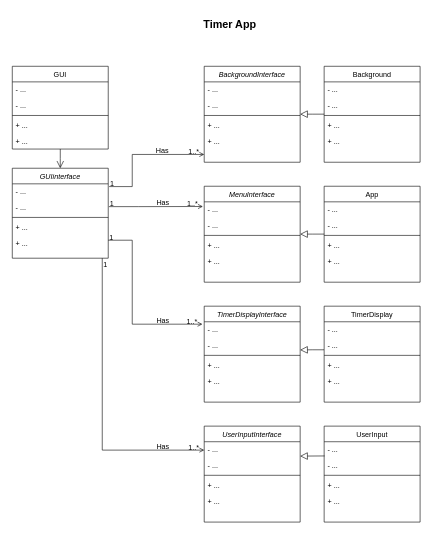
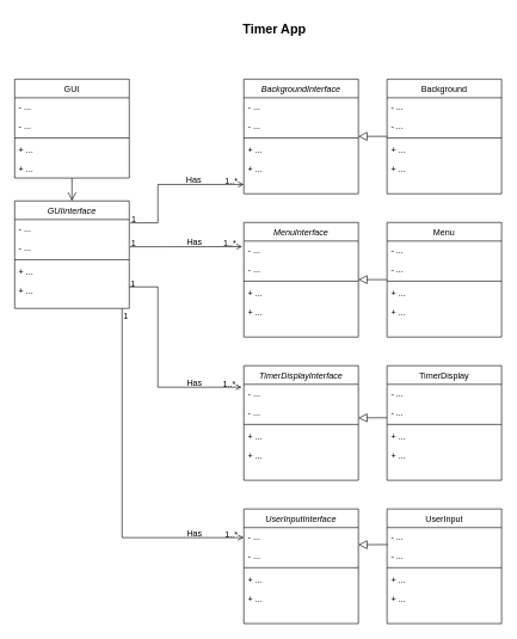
  <mxCell id="0" />
  <mxCell id="1" parent="0" />
  <mxCell id="2" value="GUIinterface" style="swimlane;fontStyle=2;align=center;verticalAlign=top;childLayout=stackLayout;horizontal=1;startSize=26;horizontalStack=0;resizeParent=1;resizeLast=0;collapsible=1;marginBottom=0;rounded=0;shadow=0;strokeWidth=1;" parent="1" vertex="1"><mxGeometry x="20" y="280" width="160" height="150" as="geometry"><mxRectangle x="230" y="140" width="160" height="26" as="alternateBounds" /></mxGeometry></mxCell>
  <mxCell id="3" value="- ..." style="text;align=left;verticalAlign=top;spacingLeft=4;spacingRight=4;overflow=hidden;rotatable=0;points=[[0,0.5],[1,0.5]];portConstraint=eastwest;" parent="2" vertex="1"><mxGeometry y="26" width="160" height="26" as="geometry" /></mxCell>
  <mxCell id="4" value="- ..." style="text;align=left;verticalAlign=top;spacingLeft=4;spacingRight=4;overflow=hidden;rotatable=0;points=[[0,0.5],[1,0.5]];portConstraint=eastwest;rounded=0;shadow=0;html=0;" parent="2" vertex="1"><mxGeometry y="52" width="160" height="26" as="geometry" /></mxCell>
  <mxCell id="5" value="" style="line;html=1;strokeWidth=1;align=left;verticalAlign=middle;spacingTop=-1;spacingLeft=3;spacingRight=3;rotatable=0;labelPosition=right;points=[];portConstraint=eastwest;" parent="2" vertex="1"><mxGeometry y="78" width="160" height="8" as="geometry" /></mxCell>
  <mxCell id="6" value="+ ..." style="text;align=left;verticalAlign=top;spacingLeft=4;spacingRight=4;overflow=hidden;rotatable=0;points=[[0,0.5],[1,0.5]];portConstraint=eastwest;" parent="2" vertex="1"><mxGeometry y="86" width="160" height="26" as="geometry" /></mxCell>
  <mxCell id="7" value="+ ..." style="text;align=left;verticalAlign=top;spacingLeft=4;spacingRight=4;overflow=hidden;rotatable=0;points=[[0,0.5],[1,0.5]];portConstraint=eastwest;" vertex="1" parent="2"><mxGeometry y="112" width="160" height="26" as="geometry" /></mxCell>
  <mxCell id="8" value="GUI" style="swimlane;fontStyle=0;align=center;verticalAlign=top;childLayout=stackLayout;horizontal=1;startSize=26;horizontalStack=0;resizeParent=1;resizeLast=0;collapsible=1;marginBottom=0;rounded=0;shadow=0;strokeWidth=1;" parent="1" vertex="1"><mxGeometry x="20" y="110" width="160" height="138" as="geometry"><mxRectangle x="130" y="380" width="160" height="26" as="alternateBounds" /></mxGeometry></mxCell>
  <mxCell id="9" value="- ..." style="text;align=left;verticalAlign=top;spacingLeft=4;spacingRight=4;overflow=hidden;rotatable=0;points=[[0,0.5],[1,0.5]];portConstraint=eastwest;" parent="8" vertex="1"><mxGeometry y="26" width="160" height="26" as="geometry" /></mxCell>
  <mxCell id="10" value="- ..." style="text;align=left;verticalAlign=top;spacingLeft=4;spacingRight=4;overflow=hidden;rotatable=0;points=[[0,0.5],[1,0.5]];portConstraint=eastwest;rounded=0;shadow=0;html=0;" parent="8" vertex="1"><mxGeometry y="52" width="160" height="26" as="geometry" /></mxCell>
  <mxCell id="11" value="" style="line;html=1;strokeWidth=1;align=left;verticalAlign=middle;spacingTop=-1;spacingLeft=3;spacingRight=3;rotatable=0;labelPosition=right;points=[];portConstraint=eastwest;" parent="8" vertex="1"><mxGeometry y="78" width="160" height="8" as="geometry" /></mxCell>
  <mxCell id="12" value="+ ..." style="text;align=left;verticalAlign=top;spacingLeft=4;spacingRight=4;overflow=hidden;rotatable=0;points=[[0,0.5],[1,0.5]];portConstraint=eastwest;fontStyle=0" parent="8" vertex="1"><mxGeometry y="86" width="160" height="26" as="geometry" /></mxCell>
  <mxCell id="13" value="+ ..." style="text;align=left;verticalAlign=top;spacingLeft=4;spacingRight=4;overflow=hidden;rotatable=0;points=[[0,0.5],[1,0.5]];portConstraint=eastwest;" parent="8" vertex="1"><mxGeometry y="112" width="160" height="26" as="geometry" /></mxCell>
  <mxCell id="14" value="" style="endArrow=open;endSize=10;endFill=0;shadow=0;strokeWidth=1;rounded=0;edgeStyle=elbowEdgeStyle;elbow=vertical;" parent="1" source="8" target="2" edge="1"><mxGeometry width="160" relative="1" as="geometry"><mxPoint x="30" y="283" as="sourcePoint" /><mxPoint x="30" y="283" as="targetPoint" /></mxGeometry></mxCell>
- <mxCell id="15" value="App" style="swimlane;fontStyle=0;align=center;verticalAlign=top;childLayout=stackLayout;horizontal=1;startSize=26;horizontalStack=0;resizeParent=1;resizeLast=0;collapsible=1;marginBottom=0;rounded=0;shadow=0;strokeWidth=1;" parent="1" vertex="1"><mxGeometry x="540" y="310" width="160" height="160" as="geometry"><mxRectangle x="550" y="140" width="160" height="26" as="alternateBounds" /></mxGeometry></mxCell>
+ <mxCell id="15" value="Menu" style="swimlane;fontStyle=0;align=center;verticalAlign=top;childLayout=stackLayout;horizontal=1;startSize=26;horizontalStack=0;resizeParent=1;resizeLast=0;collapsible=1;marginBottom=0;rounded=0;shadow=0;strokeWidth=1;" parent="1" vertex="1"><mxGeometry x="540" y="310" width="160" height="160" as="geometry"><mxRectangle x="550" y="140" width="160" height="26" as="alternateBounds" /></mxGeometry></mxCell>
  <mxCell id="16" value="- ..." style="text;align=left;verticalAlign=top;spacingLeft=4;spacingRight=4;overflow=hidden;rotatable=0;points=[[0,0.5],[1,0.5]];portConstraint=eastwest;rounded=0;shadow=0;html=0;" parent="15" vertex="1"><mxGeometry y="26" width="160" height="26" as="geometry" /></mxCell>
  <mxCell id="17" value="- ..." style="text;align=left;verticalAlign=top;spacingLeft=4;spacingRight=4;overflow=hidden;rotatable=0;points=[[0,0.5],[1,0.5]];portConstraint=eastwest;rounded=0;shadow=0;html=0;" parent="15" vertex="1"><mxGeometry y="52" width="160" height="26" as="geometry" /></mxCell>
  <mxCell id="18" value="" style="line;html=1;strokeWidth=1;align=left;verticalAlign=middle;spacingTop=-1;spacingLeft=3;spacingRight=3;rotatable=0;labelPosition=right;points=[];portConstraint=eastwest;" parent="15" vertex="1"><mxGeometry y="78" width="160" height="8" as="geometry" /></mxCell>
  <mxCell id="19" value="+ ..." style="text;align=left;verticalAlign=top;spacingLeft=4;spacingRight=4;overflow=hidden;rotatable=0;points=[[0,0.5],[1,0.5]];portConstraint=eastwest;" parent="15" vertex="1"><mxGeometry y="86" width="160" height="26" as="geometry" /></mxCell>
  <mxCell id="20" value="+ ..." style="text;align=left;verticalAlign=top;spacingLeft=4;spacingRight=4;overflow=hidden;rotatable=0;points=[[0,0.5],[1,0.5]];portConstraint=eastwest;" parent="15" vertex="1"><mxGeometry y="112" width="160" height="26" as="geometry" /></mxCell>
  <mxCell id="21" value="" style="endArrow=open;shadow=0;strokeWidth=1;rounded=0;endFill=1;edgeStyle=elbowEdgeStyle;exitX=1.009;exitY=0.176;exitDx=0;exitDy=0;exitPerimeter=0;" parent="1" source="3" edge="1"><mxGeometry x="0.5" y="41" relative="1" as="geometry"><mxPoint x="220" y="310" as="sourcePoint" /><mxPoint x="340" y="257" as="targetPoint" /><mxPoint x="-40" y="32" as="offset" /><Array as="points"><mxPoint x="220" y="280" /></Array></mxGeometry></mxCell>
  <mxCell id="22" value="1" style="resizable=0;align=left;verticalAlign=bottom;labelBackgroundColor=none;fontSize=12;" parent="21" connectable="0" vertex="1"><mxGeometry x="-1" relative="1" as="geometry"><mxPoint y="4" as="offset" /></mxGeometry></mxCell>
  <mxCell id="23" value="1..*" style="resizable=0;align=right;verticalAlign=bottom;labelBackgroundColor=none;fontSize=12;" parent="21" connectable="0" vertex="1"><mxGeometry x="1" relative="1" as="geometry"><mxPoint x="-7" y="4" as="offset" /></mxGeometry></mxCell>
  <mxCell id="24" value="Has" style="text;html=1;resizable=0;points=[];;align=center;verticalAlign=middle;labelBackgroundColor=none;rounded=0;shadow=0;strokeWidth=1;fontSize=12;" parent="21" vertex="1" connectable="0"><mxGeometry x="0.5" y="49" relative="1" as="geometry"><mxPoint x="-17" y="42" as="offset" /></mxGeometry></mxCell>
  <mxCell id="25" value="Background" style="swimlane;fontStyle=0;align=center;verticalAlign=top;childLayout=stackLayout;horizontal=1;startSize=26;horizontalStack=0;resizeParent=1;resizeLast=0;collapsible=1;marginBottom=0;rounded=0;shadow=0;strokeWidth=1;" vertex="1" parent="1"><mxGeometry x="540" y="110" width="160" height="160" as="geometry"><mxRectangle x="550" y="140" width="160" height="26" as="alternateBounds" /></mxGeometry></mxCell>
  <mxCell id="26" value="- ..." style="text;align=left;verticalAlign=top;spacingLeft=4;spacingRight=4;overflow=hidden;rotatable=0;points=[[0,0.5],[1,0.5]];portConstraint=eastwest;rounded=0;shadow=0;html=0;" vertex="1" parent="25"><mxGeometry y="26" width="160" height="26" as="geometry" /></mxCell>
  <mxCell id="27" value="- ..." style="text;align=left;verticalAlign=top;spacingLeft=4;spacingRight=4;overflow=hidden;rotatable=0;points=[[0,0.5],[1,0.5]];portConstraint=eastwest;rounded=0;shadow=0;html=0;" vertex="1" parent="25"><mxGeometry y="52" width="160" height="26" as="geometry" /></mxCell>
  <mxCell id="28" value="" style="line;html=1;strokeWidth=1;align=left;verticalAlign=middle;spacingTop=-1;spacingLeft=3;spacingRight=3;rotatable=0;labelPosition=right;points=[];portConstraint=eastwest;" vertex="1" parent="25"><mxGeometry y="78" width="160" height="8" as="geometry" /></mxCell>
  <mxCell id="29" value="+ ..." style="text;align=left;verticalAlign=top;spacingLeft=4;spacingRight=4;overflow=hidden;rotatable=0;points=[[0,0.5],[1,0.5]];portConstraint=eastwest;" vertex="1" parent="25"><mxGeometry y="86" width="160" height="26" as="geometry" /></mxCell>
  <mxCell id="30" value="+ ..." style="text;align=left;verticalAlign=top;spacingLeft=4;spacingRight=4;overflow=hidden;rotatable=0;points=[[0,0.5],[1,0.5]];portConstraint=eastwest;" vertex="1" parent="25"><mxGeometry y="112" width="160" height="26" as="geometry" /></mxCell>
  <mxCell id="31" value="UserInput" style="swimlane;fontStyle=0;align=center;verticalAlign=top;childLayout=stackLayout;horizontal=1;startSize=26;horizontalStack=0;resizeParent=1;resizeLast=0;collapsible=1;marginBottom=0;rounded=0;shadow=0;strokeWidth=1;" vertex="1" parent="1"><mxGeometry x="540" y="710" width="160" height="160" as="geometry"><mxRectangle x="550" y="140" width="160" height="26" as="alternateBounds" /></mxGeometry></mxCell>
  <mxCell id="32" value="- ..." style="text;align=left;verticalAlign=top;spacingLeft=4;spacingRight=4;overflow=hidden;rotatable=0;points=[[0,0.5],[1,0.5]];portConstraint=eastwest;rounded=0;shadow=0;html=0;" vertex="1" parent="31"><mxGeometry y="26" width="160" height="26" as="geometry" /></mxCell>
  <mxCell id="33" value="- ..." style="text;align=left;verticalAlign=top;spacingLeft=4;spacingRight=4;overflow=hidden;rotatable=0;points=[[0,0.5],[1,0.5]];portConstraint=eastwest;rounded=0;shadow=0;html=0;" vertex="1" parent="31"><mxGeometry y="52" width="160" height="26" as="geometry" /></mxCell>
  <mxCell id="34" value="" style="line;html=1;strokeWidth=1;align=left;verticalAlign=middle;spacingTop=-1;spacingLeft=3;spacingRight=3;rotatable=0;labelPosition=right;points=[];portConstraint=eastwest;" vertex="1" parent="31"><mxGeometry y="78" width="160" height="8" as="geometry" /></mxCell>
  <mxCell id="35" value="+ ..." style="text;align=left;verticalAlign=top;spacingLeft=4;spacingRight=4;overflow=hidden;rotatable=0;points=[[0,0.5],[1,0.5]];portConstraint=eastwest;" vertex="1" parent="31"><mxGeometry y="86" width="160" height="26" as="geometry" /></mxCell>
  <mxCell id="36" value="+ ..." style="text;align=left;verticalAlign=top;spacingLeft=4;spacingRight=4;overflow=hidden;rotatable=0;points=[[0,0.5],[1,0.5]];portConstraint=eastwest;" vertex="1" parent="31"><mxGeometry y="112" width="160" height="26" as="geometry" /></mxCell>
  <mxCell id="37" value="TimerDisplay" style="swimlane;fontStyle=0;align=center;verticalAlign=top;childLayout=stackLayout;horizontal=1;startSize=26;horizontalStack=0;resizeParent=1;resizeLast=0;collapsible=1;marginBottom=0;rounded=0;shadow=0;strokeWidth=1;" vertex="1" parent="1"><mxGeometry x="540" y="510" width="160" height="160" as="geometry"><mxRectangle x="550" y="140" width="160" height="26" as="alternateBounds" /></mxGeometry></mxCell>
  <mxCell id="38" value="- ..." style="text;align=left;verticalAlign=top;spacingLeft=4;spacingRight=4;overflow=hidden;rotatable=0;points=[[0,0.5],[1,0.5]];portConstraint=eastwest;rounded=0;shadow=0;html=0;" vertex="1" parent="37"><mxGeometry y="26" width="160" height="26" as="geometry" /></mxCell>
  <mxCell id="39" value="- ..." style="text;align=left;verticalAlign=top;spacingLeft=4;spacingRight=4;overflow=hidden;rotatable=0;points=[[0,0.5],[1,0.5]];portConstraint=eastwest;rounded=0;shadow=0;html=0;" vertex="1" parent="37"><mxGeometry y="52" width="160" height="26" as="geometry" /></mxCell>
  <mxCell id="40" value="" style="line;html=1;strokeWidth=1;align=left;verticalAlign=middle;spacingTop=-1;spacingLeft=3;spacingRight=3;rotatable=0;labelPosition=right;points=[];portConstraint=eastwest;" vertex="1" parent="37"><mxGeometry y="78" width="160" height="8" as="geometry" /></mxCell>
  <mxCell id="41" value="+ ..." style="text;align=left;verticalAlign=top;spacingLeft=4;spacingRight=4;overflow=hidden;rotatable=0;points=[[0,0.5],[1,0.5]];portConstraint=eastwest;" vertex="1" parent="37"><mxGeometry y="86" width="160" height="26" as="geometry" /></mxCell>
  <mxCell id="42" value="+ ..." style="text;align=left;verticalAlign=top;spacingLeft=4;spacingRight=4;overflow=hidden;rotatable=0;points=[[0,0.5],[1,0.5]];portConstraint=eastwest;" vertex="1" parent="37"><mxGeometry y="112" width="160" height="26" as="geometry" /></mxCell>
  <mxCell id="43" value="BackgroundInterface" style="swimlane;fontStyle=2;align=center;verticalAlign=top;childLayout=stackLayout;horizontal=1;startSize=26;horizontalStack=0;resizeParent=1;resizeLast=0;collapsible=1;marginBottom=0;rounded=0;shadow=0;strokeWidth=1;" vertex="1" parent="1"><mxGeometry x="340" y="110" width="160" height="160" as="geometry"><mxRectangle x="550" y="140" width="160" height="26" as="alternateBounds" /></mxGeometry></mxCell>
  <mxCell id="44" value="- ..." style="text;align=left;verticalAlign=top;spacingLeft=4;spacingRight=4;overflow=hidden;rotatable=0;points=[[0,0.5],[1,0.5]];portConstraint=eastwest;rounded=0;shadow=0;html=0;" vertex="1" parent="43"><mxGeometry y="26" width="160" height="26" as="geometry" /></mxCell>
  <mxCell id="45" value="- ..." style="text;align=left;verticalAlign=top;spacingLeft=4;spacingRight=4;overflow=hidden;rotatable=0;points=[[0,0.5],[1,0.5]];portConstraint=eastwest;rounded=0;shadow=0;html=0;" vertex="1" parent="43"><mxGeometry y="52" width="160" height="26" as="geometry" /></mxCell>
  <mxCell id="46" value="" style="line;html=1;strokeWidth=1;align=left;verticalAlign=middle;spacingTop=-1;spacingLeft=3;spacingRight=3;rotatable=0;labelPosition=right;points=[];portConstraint=eastwest;" vertex="1" parent="43"><mxGeometry y="78" width="160" height="8" as="geometry" /></mxCell>
  <mxCell id="47" value="+ ..." style="text;align=left;verticalAlign=top;spacingLeft=4;spacingRight=4;overflow=hidden;rotatable=0;points=[[0,0.5],[1,0.5]];portConstraint=eastwest;" vertex="1" parent="43"><mxGeometry y="86" width="160" height="26" as="geometry" /></mxCell>
  <mxCell id="48" value="+ ..." style="text;align=left;verticalAlign=top;spacingLeft=4;spacingRight=4;overflow=hidden;rotatable=0;points=[[0,0.5],[1,0.5]];portConstraint=eastwest;" vertex="1" parent="43"><mxGeometry y="112" width="160" height="26" as="geometry" /></mxCell>
  <mxCell id="49" value="MenuInterface" style="swimlane;fontStyle=2;align=center;verticalAlign=top;childLayout=stackLayout;horizontal=1;startSize=26;horizontalStack=0;resizeParent=1;resizeLast=0;collapsible=1;marginBottom=0;rounded=0;shadow=0;strokeWidth=1;" vertex="1" parent="1"><mxGeometry x="340" y="310" width="160" height="160" as="geometry"><mxRectangle x="550" y="140" width="160" height="26" as="alternateBounds" /></mxGeometry></mxCell>
  <mxCell id="50" value="- ..." style="text;align=left;verticalAlign=top;spacingLeft=4;spacingRight=4;overflow=hidden;rotatable=0;points=[[0,0.5],[1,0.5]];portConstraint=eastwest;rounded=0;shadow=0;html=0;" vertex="1" parent="49"><mxGeometry y="26" width="160" height="26" as="geometry" /></mxCell>
  <mxCell id="51" value="- ..." style="text;align=left;verticalAlign=top;spacingLeft=4;spacingRight=4;overflow=hidden;rotatable=0;points=[[0,0.5],[1,0.5]];portConstraint=eastwest;rounded=0;shadow=0;html=0;" vertex="1" parent="49"><mxGeometry y="52" width="160" height="26" as="geometry" /></mxCell>
  <mxCell id="52" value="" style="line;html=1;strokeWidth=1;align=left;verticalAlign=middle;spacingTop=-1;spacingLeft=3;spacingRight=3;rotatable=0;labelPosition=right;points=[];portConstraint=eastwest;" vertex="1" parent="49"><mxGeometry y="78" width="160" height="8" as="geometry" /></mxCell>
  <mxCell id="53" value="+ ..." style="text;align=left;verticalAlign=top;spacingLeft=4;spacingRight=4;overflow=hidden;rotatable=0;points=[[0,0.5],[1,0.5]];portConstraint=eastwest;" vertex="1" parent="49"><mxGeometry y="86" width="160" height="26" as="geometry" /></mxCell>
  <mxCell id="54" value="+ ..." style="text;align=left;verticalAlign=top;spacingLeft=4;spacingRight=4;overflow=hidden;rotatable=0;points=[[0,0.5],[1,0.5]];portConstraint=eastwest;" vertex="1" parent="49"><mxGeometry y="112" width="160" height="26" as="geometry" /></mxCell>
  <mxCell id="55" value="TimerDisplayInterface" style="swimlane;fontStyle=2;align=center;verticalAlign=top;childLayout=stackLayout;horizontal=1;startSize=26;horizontalStack=0;resizeParent=1;resizeLast=0;collapsible=1;marginBottom=0;rounded=0;shadow=0;strokeWidth=1;" vertex="1" parent="1"><mxGeometry x="340" y="510" width="160" height="160" as="geometry"><mxRectangle x="550" y="140" width="160" height="26" as="alternateBounds" /></mxGeometry></mxCell>
  <mxCell id="56" value="- ..." style="text;align=left;verticalAlign=top;spacingLeft=4;spacingRight=4;overflow=hidden;rotatable=0;points=[[0,0.5],[1,0.5]];portConstraint=eastwest;rounded=0;shadow=0;html=0;" vertex="1" parent="55"><mxGeometry y="26" width="160" height="26" as="geometry" /></mxCell>
  <mxCell id="57" value="- ..." style="text;align=left;verticalAlign=top;spacingLeft=4;spacingRight=4;overflow=hidden;rotatable=0;points=[[0,0.5],[1,0.5]];portConstraint=eastwest;rounded=0;shadow=0;html=0;" vertex="1" parent="55"><mxGeometry y="52" width="160" height="26" as="geometry" /></mxCell>
  <mxCell id="58" value="" style="line;html=1;strokeWidth=1;align=left;verticalAlign=middle;spacingTop=-1;spacingLeft=3;spacingRight=3;rotatable=0;labelPosition=right;points=[];portConstraint=eastwest;" vertex="1" parent="55"><mxGeometry y="78" width="160" height="8" as="geometry" /></mxCell>
  <mxCell id="59" value="+ ..." style="text;align=left;verticalAlign=top;spacingLeft=4;spacingRight=4;overflow=hidden;rotatable=0;points=[[0,0.5],[1,0.5]];portConstraint=eastwest;" vertex="1" parent="55"><mxGeometry y="86" width="160" height="26" as="geometry" /></mxCell>
  <mxCell id="60" value="+ ..." style="text;align=left;verticalAlign=top;spacingLeft=4;spacingRight=4;overflow=hidden;rotatable=0;points=[[0,0.5],[1,0.5]];portConstraint=eastwest;" vertex="1" parent="55"><mxGeometry y="112" width="160" height="26" as="geometry" /></mxCell>
  <mxCell id="61" value="UserInputInterface" style="swimlane;fontStyle=2;align=center;verticalAlign=top;childLayout=stackLayout;horizontal=1;startSize=26;horizontalStack=0;resizeParent=1;resizeLast=0;collapsible=1;marginBottom=0;rounded=0;shadow=0;strokeWidth=1;" vertex="1" parent="1"><mxGeometry x="340" y="710" width="160" height="160" as="geometry"><mxRectangle x="550" y="140" width="160" height="26" as="alternateBounds" /></mxGeometry></mxCell>
  <mxCell id="62" value="- ..." style="text;align=left;verticalAlign=top;spacingLeft=4;spacingRight=4;overflow=hidden;rotatable=0;points=[[0,0.5],[1,0.5]];portConstraint=eastwest;rounded=0;shadow=0;html=0;" vertex="1" parent="61"><mxGeometry y="26" width="160" height="26" as="geometry" /></mxCell>
  <mxCell id="63" value="- ..." style="text;align=left;verticalAlign=top;spacingLeft=4;spacingRight=4;overflow=hidden;rotatable=0;points=[[0,0.5],[1,0.5]];portConstraint=eastwest;rounded=0;shadow=0;html=0;" vertex="1" parent="61"><mxGeometry y="52" width="160" height="26" as="geometry" /></mxCell>
  <mxCell id="64" value="" style="line;html=1;strokeWidth=1;align=left;verticalAlign=middle;spacingTop=-1;spacingLeft=3;spacingRight=3;rotatable=0;labelPosition=right;points=[];portConstraint=eastwest;" vertex="1" parent="61"><mxGeometry y="78" width="160" height="8" as="geometry" /></mxCell>
  <mxCell id="65" value="+ ..." style="text;align=left;verticalAlign=top;spacingLeft=4;spacingRight=4;overflow=hidden;rotatable=0;points=[[0,0.5],[1,0.5]];portConstraint=eastwest;" vertex="1" parent="61"><mxGeometry y="86" width="160" height="26" as="geometry" /></mxCell>
  <mxCell id="66" value="+ ..." style="text;align=left;verticalAlign=top;spacingLeft=4;spacingRight=4;overflow=hidden;rotatable=0;points=[[0,0.5],[1,0.5]];portConstraint=eastwest;" vertex="1" parent="61"><mxGeometry y="112" width="160" height="26" as="geometry" /></mxCell>
  <mxCell id="67" value="" style="endArrow=block;endSize=10;endFill=0;shadow=0;strokeWidth=1;rounded=0;edgeStyle=elbowEdgeStyle;elbow=vertical;exitX=0.005;exitY=0.912;exitDx=0;exitDy=0;exitPerimeter=0;" edge="1" parent="1" source="32"><mxGeometry width="160" relative="1" as="geometry"><mxPoint x="510" y="760" as="sourcePoint" /><mxPoint x="500" y="760" as="targetPoint" /><Array as="points"><mxPoint x="320" y="760" /></Array></mxGeometry></mxCell>
  <mxCell id="68" value="" style="endArrow=block;endSize=10;endFill=0;shadow=0;strokeWidth=1;rounded=0;edgeStyle=elbowEdgeStyle;elbow=horizontal;exitX=-0.001;exitY=0.796;exitDx=0;exitDy=0;exitPerimeter=0;" edge="1" parent="1" source="39"><mxGeometry width="160" relative="1" as="geometry"><mxPoint x="110" y="680" as="sourcePoint" /><mxPoint x="500" y="583" as="targetPoint" /></mxGeometry></mxCell>
  <mxCell id="69" value="" style="endArrow=block;endSize=10;endFill=0;shadow=0;strokeWidth=1;rounded=0;edgeStyle=elbowEdgeStyle;elbow=horizontal;exitX=-0.001;exitY=0.796;exitDx=0;exitDy=0;exitPerimeter=0;" edge="1" parent="1"><mxGeometry width="160" relative="1" as="geometry"><mxPoint x="540" y="389.81" as="sourcePoint" /><mxPoint x="500" y="389.81" as="targetPoint" /></mxGeometry></mxCell>
  <mxCell id="70" value="" style="endArrow=block;endSize=10;endFill=0;shadow=0;strokeWidth=1;rounded=0;edgeStyle=elbowEdgeStyle;elbow=horizontal;exitX=-0.001;exitY=0.796;exitDx=0;exitDy=0;exitPerimeter=0;" edge="1" parent="1"><mxGeometry width="160" relative="1" as="geometry"><mxPoint x="540" y="189.81" as="sourcePoint" /><mxPoint x="500" y="189.81" as="targetPoint" /></mxGeometry></mxCell>
  <mxCell id="71" value="" style="endArrow=open;shadow=0;strokeWidth=1;rounded=0;endFill=1;edgeStyle=elbowEdgeStyle;exitX=1.009;exitY=0.176;exitDx=0;exitDy=0;exitPerimeter=0;entryX=-0.014;entryY=0.3;entryDx=0;entryDy=0;entryPerimeter=0;" edge="1" parent="1" target="50"><mxGeometry x="0.5" y="41" relative="1" as="geometry"><mxPoint x="181" y="344" as="sourcePoint" /><mxPoint x="340" y="290" as="targetPoint" /><mxPoint x="-40" y="32" as="offset" /><Array as="points"><mxPoint x="230" y="320" /></Array></mxGeometry></mxCell>
  <mxCell id="72" value="1" style="resizable=0;align=left;verticalAlign=bottom;labelBackgroundColor=none;fontSize=12;" connectable="0" vertex="1" parent="71"><mxGeometry x="-1" relative="1" as="geometry"><mxPoint y="4" as="offset" /></mxGeometry></mxCell>
  <mxCell id="73" value="1..*" style="resizable=0;align=right;verticalAlign=bottom;labelBackgroundColor=none;fontSize=12;" connectable="0" vertex="1" parent="71"><mxGeometry x="1" relative="1" as="geometry"><mxPoint x="-7" y="4" as="offset" /></mxGeometry></mxCell>
  <mxCell id="74" value="Has" style="text;html=1;resizable=0;points=[];;align=center;verticalAlign=middle;labelBackgroundColor=none;rounded=0;shadow=0;strokeWidth=1;fontSize=12;" vertex="1" connectable="0" parent="71"><mxGeometry x="0.5" y="49" relative="1" as="geometry"><mxPoint x="-28" y="42" as="offset" /></mxGeometry></mxCell>
  <mxCell id="75" value="" style="endArrow=open;shadow=0;strokeWidth=1;rounded=0;endFill=1;edgeStyle=elbowEdgeStyle;exitX=1.009;exitY=0.176;exitDx=0;exitDy=0;exitPerimeter=0;" edge="1" parent="1"><mxGeometry x="0.5" y="41" relative="1" as="geometry"><mxPoint x="180" y="400" as="sourcePoint" /><mxPoint x="337" y="540" as="targetPoint" /><mxPoint x="-40" y="32" as="offset" /><Array as="points"><mxPoint x="220" y="470" /></Array></mxGeometry></mxCell>
  <mxCell id="76" value="1" style="resizable=0;align=left;verticalAlign=bottom;labelBackgroundColor=none;fontSize=12;" connectable="0" vertex="1" parent="75"><mxGeometry x="-1" relative="1" as="geometry"><mxPoint y="4" as="offset" /></mxGeometry></mxCell>
  <mxCell id="77" value="1..*" style="resizable=0;align=right;verticalAlign=bottom;labelBackgroundColor=none;fontSize=12;" connectable="0" vertex="1" parent="75"><mxGeometry x="1" relative="1" as="geometry"><mxPoint x="-7" y="4" as="offset" /></mxGeometry></mxCell>
  <mxCell id="78" value="Has" style="text;html=1;resizable=0;points=[];;align=center;verticalAlign=middle;labelBackgroundColor=none;rounded=0;shadow=0;strokeWidth=1;fontSize=12;" vertex="1" connectable="0" parent="75"><mxGeometry x="0.5" y="49" relative="1" as="geometry"><mxPoint x="7" y="42" as="offset" /></mxGeometry></mxCell>
  <mxCell id="79" value="" style="endArrow=open;shadow=0;strokeWidth=1;rounded=0;endFill=1;edgeStyle=elbowEdgeStyle;" edge="1" parent="1"><mxGeometry x="0.5" y="41" relative="1" as="geometry"><mxPoint x="170" y="430" as="sourcePoint" /><mxPoint x="340" y="750" as="targetPoint" /><mxPoint x="-40" y="32" as="offset" /><Array as="points"><mxPoint x="170" y="680" /></Array></mxGeometry></mxCell>
  <mxCell id="80" value="1" style="resizable=0;align=left;verticalAlign=bottom;labelBackgroundColor=none;fontSize=12;" connectable="0" vertex="1" parent="79"><mxGeometry x="-1" relative="1" as="geometry"><mxPoint y="20" as="offset" /></mxGeometry></mxCell>
  <mxCell id="81" value="1..*" style="resizable=0;align=right;verticalAlign=bottom;labelBackgroundColor=none;fontSize=12;" connectable="0" vertex="1" parent="79"><mxGeometry x="1" relative="1" as="geometry"><mxPoint x="-7" y="4" as="offset" /></mxGeometry></mxCell>
  <mxCell id="82" value="Has" style="text;html=1;resizable=0;points=[];;align=center;verticalAlign=middle;labelBackgroundColor=none;rounded=0;shadow=0;strokeWidth=1;fontSize=12;" vertex="1" connectable="0" parent="79"><mxGeometry x="0.5" y="49" relative="1" as="geometry"><mxPoint x="52" y="42" as="offset" /></mxGeometry></mxCell>
  <mxCell id="83" value="&lt;span style=&quot;font-size: 18px;&quot;&gt;&lt;b&gt;Timer App&lt;/b&gt;&lt;/span&gt;" style="text;html=1;strokeColor=none;fillColor=none;align=center;verticalAlign=middle;whiteSpace=wrap;rounded=0;" vertex="1" parent="1"><mxGeometry x="295" y="20" width="176" height="40" as="geometry" /></mxCell>
